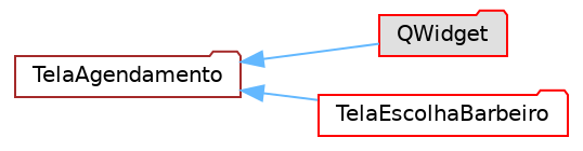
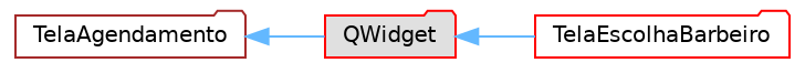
  digraph {
    rankdir=LR
    node [color=red fillcolor=white fontname=Helvetica fontsize=10 shape=folder style=filled]
    edge [color=steelblue1 dir=back fontname=Helvetica fontsize=10 labelfontname=Helvetica labelfontsize=10 style=solid]
    n1 [fillcolor="#E0E0E0" height=0.2 label=QWidget width=0.4]
    n2 [height=0.2 label=TelaEscolhaBarbeiro width=0.4]
    n3 [color=brown height=0.2 label=TelaAgendamento width=0.4]
-   n3 -> n2
+   n1 -> n2
    n3 -> n1
  }
